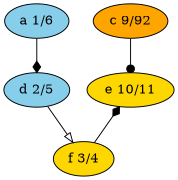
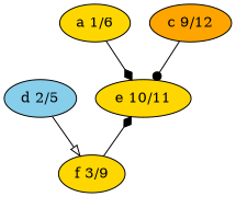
  digraph {
    node [fillcolor=skyblue style=filled]
    edge [arrowhead=diamond]
-   n1 [label="a 1/6"]
-   n2 [fillcolor=orange label="c 9/92"]
+   n1 [fillcolor=gold label="a 1/6"]
+   n2 [fillcolor=orange label="c 9/12"]
    n3 [label="d 2/5"]
    n4 [fillcolor=gold label="e 10/11"]
-   n5 [fillcolor=gold label="f 3/4"]
+   n5 [fillcolor=gold label="f 3/9"]
    subgraph sub_1 {
      rank=same
      n1
      n2
    }
    subgraph sub_2 {
      rank=same
      n3
      n4
    }
    subgraph sub_3 {
      rank=same
      n5
    }
-   n1 -> n3
+   n1 -> n4
    n2 -> n4 [arrowhead=dot]
    n3 -> n4 [style=invis arrowhead=""]
    n3 -> n5 [arrowhead=onormal]
    n5 -> n4
  }
